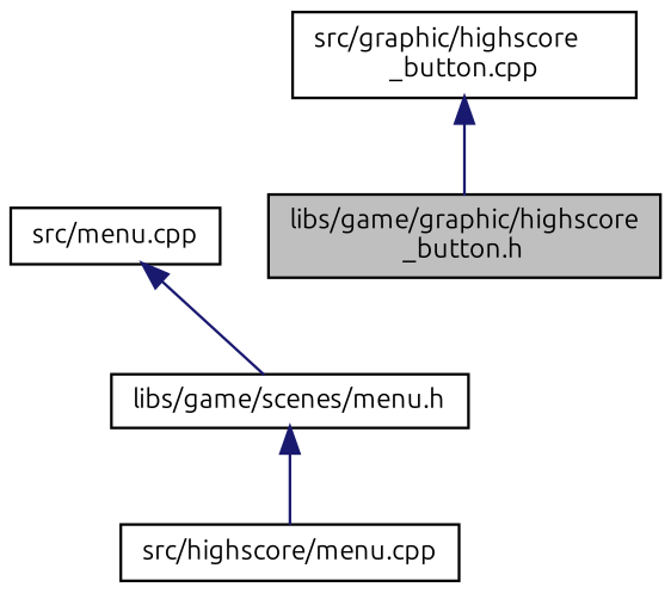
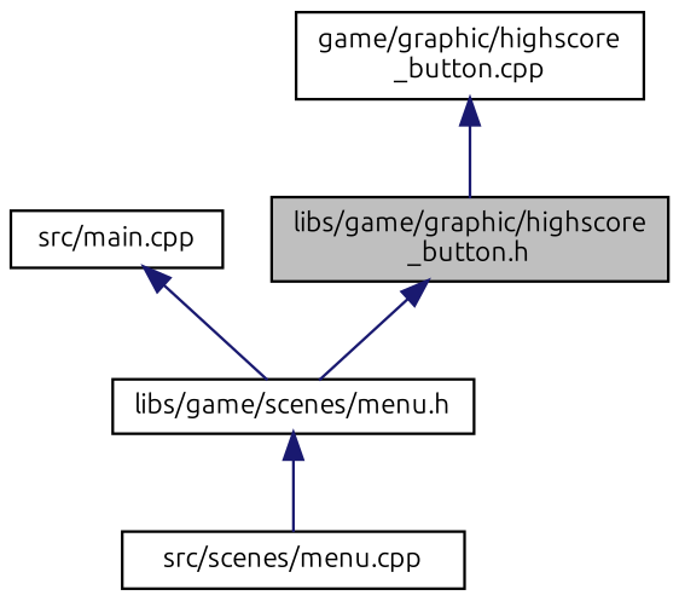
  digraph {
    fontname=Ubuntu
    node [color=black fillcolor=white fontname=Ubuntu fontsize=10 shape=record style=filled]
    edge [color=midnightblue dir=back fontname=Ubuntu fontsize=10 labelfontname=Helvetica labelfontsize=10 style=solid]
    n1 [fillcolor=grey75 fontcolor=black height=0.2 label="libs/game/graphic/highscore\l_button.h" width=0.4]
    n2 [height=0.2 label="libs/game/scenes/menu.h" width=0.4]
-   n3 [height=0.2 label="src/highscore/menu.cpp" width=0.4]
-   n4 [height=0.2 label="src/graphic/highscore\l_button.cpp" width=0.4]
-   n5 [height=0.2 label="src/menu.cpp" width=0.4]
+   n3 [height=0.2 label="src/scenes/menu.cpp" width=0.4]
+   n4 [height=0.2 label="game/graphic/highscore\l_button.cpp" width=0.4]
+   n5 [height=0.2 label="src/main.cpp" width=0.4]
+   n1 -> n2
    n2 -> n3
    n4 -> n1
    n5 -> n2
  }
